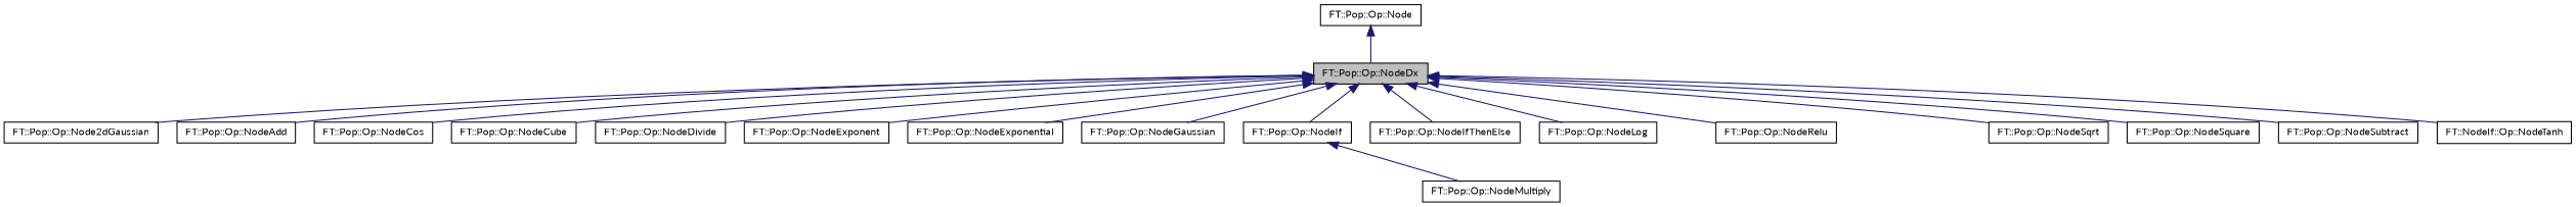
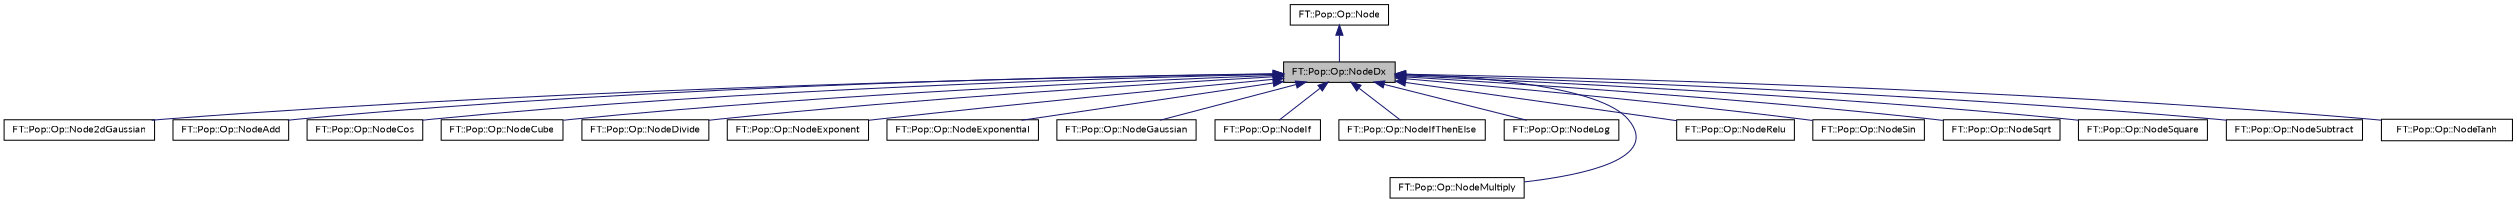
  digraph {
    fontname=Lato
    rankdir=TB
    node [color=black fillcolor=white fontname=Lato fontsize=10 shape=record style=filled]
    edge [color=midnightblue dir=back fontname=Lato fontsize=10 labelfontname=Helvetica labelfontsize=10 style=solid]
    n1 [fillcolor=grey75 fontcolor=black height=0.2 label="FT::Pop::Op::NodeDx" width=0.4]
    n2 [height=0.2 label="FT::Pop::Op::Node2dGaussian" width=0.4]
    n3 [height=0.2 label="FT::Pop::Op::NodeAdd" width=0.4]
    n4 [height=0.2 label="FT::Pop::Op::NodeCos" width=0.4]
    n5 [height=0.2 label="FT::Pop::Op::NodeCube" width=0.4]
    n6 [height=0.2 label="FT::Pop::Op::NodeDivide" width=0.4]
    n7 [height=0.2 label="FT::Pop::Op::NodeExponent" width=0.4]
    n8 [height=0.2 label="FT::Pop::Op::NodeExponential" width=0.4]
    n9 [height=0.2 label="FT::Pop::Op::NodeGaussian" width=0.4]
    n10 [height=0.2 label="FT::Pop::Op::NodeIf" width=0.4]
    n11 [height=0.2 label="FT::Pop::Op::NodeIfThenElse" width=0.4]
    n12 [height=0.2 label="FT::Pop::Op::NodeLog" width=0.4]
    n13 [height=0.2 label="FT::Pop::Op::NodeMultiply" width=0.4]
    n14 [height=0.2 label="FT::Pop::Op::NodeRelu" width=0.4]
+   n15 [height=0.2 label="FT::Pop::Op::NodeSin" width=0.4]
    n16 [height=0.2 label="FT::Pop::Op::NodeSqrt" width=0.4]
    n17 [height=0.2 label="FT::Pop::Op::NodeSquare" width=0.4]
    n18 [height=0.2 label="FT::Pop::Op::NodeSubtract" width=0.4]
-   n19 [height=0.2 label="FT::NodeIf::Op::NodeTanh" width=0.4]
+   n19 [height=0.2 label="FT::Pop::Op::NodeTanh" width=0.4]
    n20 [height=0.2 label="FT::Pop::Op::Node" width=0.4]
    n1 -> n2
    n1 -> n3
    n1 -> n4
    n1 -> n5
    n1 -> n6
    n1 -> n7
    n1 -> n8
    n1 -> n9
    n1 -> n10
    n1 -> n11
    n1 -> n12
-   n10 -> n13
+   n1 -> n13
    n1 -> n14
+   n1 -> n15
    n1 -> n16
    n1 -> n17
    n1 -> n18
    n1 -> n19
    n20 -> n1
  }
